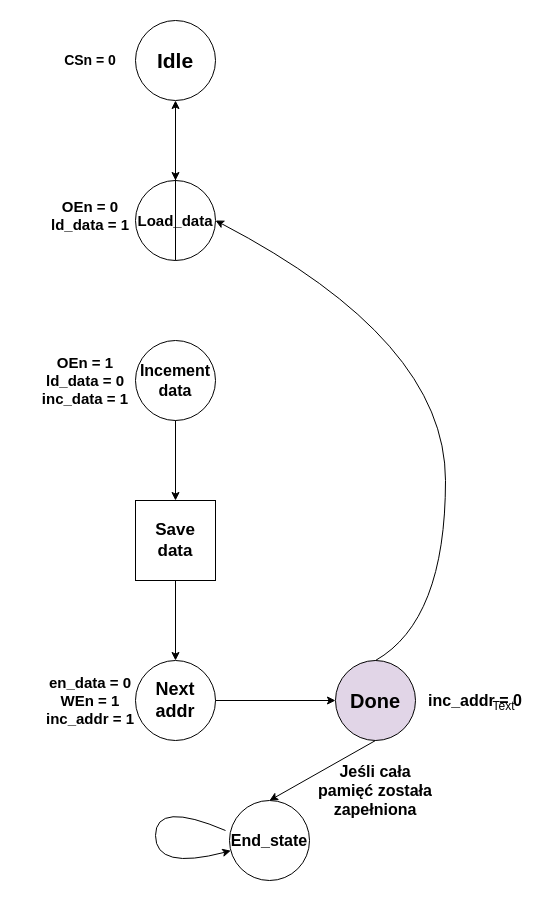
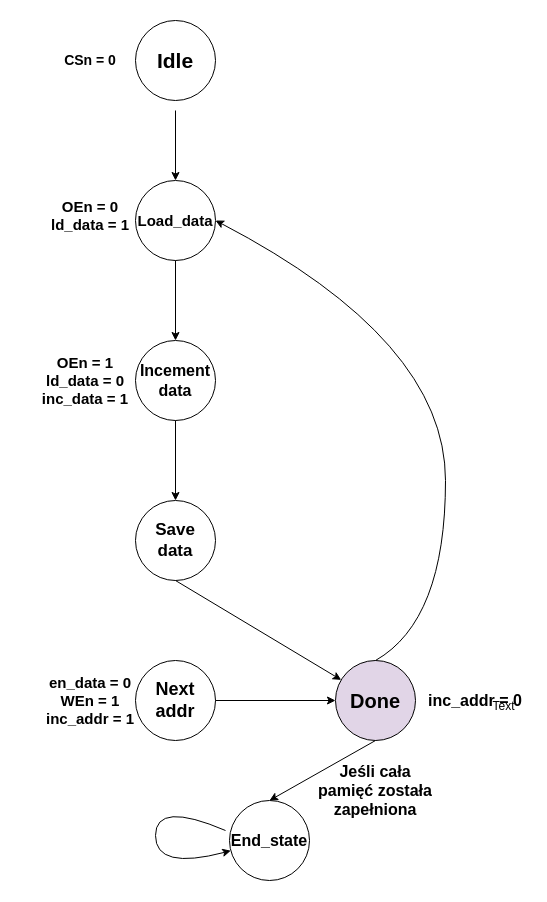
  <mxCell id="0" />
  <mxCell id="1" parent="0" />
  <mxCell id="2" value="&lt;font style=&quot;font-size: 21px&quot;&gt;&lt;b&gt;Idle&lt;/b&gt;&lt;/font&gt;" style="ellipse;whiteSpace=wrap;html=1;aspect=fixed;" vertex="1" parent="1"><mxGeometry x="135" y="20" width="80" height="80" as="geometry" /></mxCell>
  <mxCell id="3" value="&lt;font style=&quot;font-size: 15px&quot;&gt;&lt;b&gt;Load_data&lt;/b&gt;&lt;/font&gt;" style="ellipse;whiteSpace=wrap;html=1;aspect=fixed;" vertex="1" parent="1"><mxGeometry x="135" y="180" width="80" height="80" as="geometry" /></mxCell>
  <mxCell id="4" value="&lt;font style=&quot;font-size: 16px&quot;&gt;&lt;b&gt;Incement data&lt;/b&gt;&lt;/font&gt;" style="ellipse;whiteSpace=wrap;html=1;aspect=fixed;" vertex="1" parent="1"><mxGeometry x="135" y="340" width="80" height="80" as="geometry" /></mxCell>
- <mxCell id="5" value="&lt;font style=&quot;font-size: 17px&quot;&gt;&lt;b&gt;Save data&lt;br&gt;&lt;/b&gt;&lt;/font&gt;" style="whiteSpace=wrap;html=1;aspect=fixed;rounded=0;" vertex="1" parent="1"><mxGeometry x="135" y="500" width="80" height="80" as="geometry" /></mxCell>
+ <mxCell id="5" value="&lt;font style=&quot;font-size: 17px&quot;&gt;&lt;b&gt;Save data&lt;br&gt;&lt;/b&gt;&lt;/font&gt;" style="ellipse;whiteSpace=wrap;html=1;aspect=fixed;" vertex="1" parent="1"><mxGeometry x="135" y="500" width="80" height="80" as="geometry" /></mxCell>
  <mxCell id="6" value="&lt;font style=&quot;font-size: 18px&quot;&gt;&lt;b&gt;Next addr&lt;br&gt;&lt;/b&gt;&lt;/font&gt;" style="ellipse;whiteSpace=wrap;html=1;aspect=fixed;" vertex="1" parent="1"><mxGeometry x="135" y="660" width="80" height="80" as="geometry" /></mxCell>
  <mxCell id="7" value="&lt;font style=&quot;font-size: 20px&quot;&gt;&lt;b&gt;Done&lt;/b&gt;&lt;/font&gt;" style="ellipse;whiteSpace=wrap;html=1;aspect=fixed;fillColor=#e1d5e7;" vertex="1" parent="1"><mxGeometry x="335" y="660" width="80" height="80" as="geometry" /></mxCell>
  <mxCell id="8" value="&lt;font style=&quot;font-size: 16px&quot;&gt;&lt;b&gt;End_state&lt;/b&gt;&lt;/font&gt;" style="ellipse;whiteSpace=wrap;html=1;aspect=fixed;" vertex="1" parent="1"><mxGeometry x="229" y="800" width="80" height="80" as="geometry" /></mxCell>
  <mxCell id="9" value="" style="endArrow=classic;html=1;entryX=0.5;entryY=0;entryDx=0;entryDy=0;" edge="1" parent="1" target="3"><mxGeometry width="50" height="50" relative="1" as="geometry"><mxPoint x="175" y="110" as="sourcePoint" /><mxPoint x="125" y="180" as="targetPoint" /></mxGeometry></mxCell>
- <mxCell id="10" value="" style="endArrow=classic;html=1;exitX=0.5;exitY=1;exitDx=0;exitDy=0;" edge="1" parent="1" source="3" target="2"><mxGeometry width="50" height="50" relative="1" as="geometry"><mxPoint x="75" y="370" as="sourcePoint" /><mxPoint x="125" y="320" as="targetPoint" /></mxGeometry></mxCell>
+ <mxCell id="10" value="" style="endArrow=classic;html=1;entryX=0.5;entryY=0;entryDx=0;entryDy=0;exitX=0.5;exitY=1;exitDx=0;exitDy=0;" edge="1" parent="1" source="3" target="4"><mxGeometry width="50" height="50" relative="1" as="geometry"><mxPoint x="75" y="370" as="sourcePoint" /><mxPoint x="125" y="320" as="targetPoint" /></mxGeometry></mxCell>
  <mxCell id="11" value="" style="endArrow=classic;html=1;entryX=0.5;entryY=0;entryDx=0;entryDy=0;exitX=0.5;exitY=1;exitDx=0;exitDy=0;" edge="1" parent="1" source="4" target="5"><mxGeometry width="50" height="50" relative="1" as="geometry"><mxPoint x="175" y="510" as="sourcePoint" /><mxPoint x="125" y="510" as="targetPoint" /></mxGeometry></mxCell>
- <mxCell id="12" value="" style="endArrow=classic;html=1;entryX=0.5;entryY=0;entryDx=0;entryDy=0;exitX=0.5;exitY=1;exitDx=0;exitDy=0;" edge="1" parent="1" source="5" target="6"><mxGeometry width="50" height="50" relative="1" as="geometry"><mxPoint x="75" y="780" as="sourcePoint" /><mxPoint x="125" y="730" as="targetPoint" /></mxGeometry></mxCell>
+ <mxCell id="12" value="" style="endArrow=classic;html=1;exitX=0.5;exitY=1;exitDx=0;exitDy=0;" edge="1" parent="1" source="5" target="7"><mxGeometry width="50" height="50" relative="1" as="geometry"><mxPoint x="75" y="780" as="sourcePoint" /><mxPoint x="125" y="730" as="targetPoint" /></mxGeometry></mxCell>
  <mxCell id="13" value="" style="endArrow=classic;html=1;entryX=0;entryY=0.5;entryDx=0;entryDy=0;exitX=1;exitY=0.5;exitDx=0;exitDy=0;" edge="1" parent="1" source="6" target="7"><mxGeometry width="50" height="50" relative="1" as="geometry"><mxPoint x="75" y="750" as="sourcePoint" /><mxPoint x="125" y="700" as="targetPoint" /></mxGeometry></mxCell>
  <mxCell id="14" value="" style="endArrow=classic;html=1;entryX=0.5;entryY=0;entryDx=0;entryDy=0;exitX=0.5;exitY=1;exitDx=0;exitDy=0;" edge="1" parent="1" source="7" target="8"><mxGeometry width="50" height="50" relative="1" as="geometry"><mxPoint x="75" y="750" as="sourcePoint" /><mxPoint x="125" y="700" as="targetPoint" /></mxGeometry></mxCell>
  <mxCell id="15" value="" style="curved=1;endArrow=classic;html=1;entryX=1;entryY=0.5;entryDx=0;entryDy=0;exitX=0.5;exitY=0;exitDx=0;exitDy=0;" edge="1" parent="1" source="7" target="3"><mxGeometry width="50" height="50" relative="1" as="geometry"><mxPoint x="75" y="560" as="sourcePoint" /><mxPoint x="375" y="170" as="targetPoint" /><Array as="points"><mxPoint x="445" y="620" /><mxPoint x="445" y="340" /></Array></mxGeometry></mxCell>
  <mxCell id="16" value="&lt;font style=&quot;font-size: 16px&quot;&gt;&lt;b&gt;Jeśli cała pamięć została zapełniona&lt;/b&gt;&lt;/font&gt;" style="text;html=1;strokeColor=none;fillColor=none;align=center;verticalAlign=middle;whiteSpace=wrap;rounded=0;" vertex="1" parent="1"><mxGeometry x="315" y="760" width="120" height="60" as="geometry" /></mxCell>
  <mxCell id="17" value="&lt;font style=&quot;font-size: 14px&quot;&gt;&lt;b&gt;CSn = 0&lt;/b&gt;&lt;/font&gt;" style="text;html=1;strokeColor=none;fillColor=none;align=center;verticalAlign=middle;whiteSpace=wrap;rounded=0;" vertex="1" parent="1"><mxGeometry x="35" y="50" width="110" height="20" as="geometry" /></mxCell>
  <mxCell id="18" value="&lt;font style=&quot;font-size: 15px&quot;&gt;&lt;b&gt;OEn = 0&lt;br&gt;ld_data = 1&lt;br&gt;&lt;/b&gt;&lt;/font&gt;" style="text;html=1;strokeColor=none;fillColor=none;align=center;verticalAlign=middle;whiteSpace=wrap;rounded=0;" vertex="1" parent="1"><mxGeometry x="20" y="190" width="140" height="50" as="geometry" /></mxCell>
  <mxCell id="19" value="&lt;font style=&quot;font-size: 15px&quot;&gt;&lt;b&gt;OEn = 1&lt;br&gt;ld_data = 0&lt;br&gt;inc_data = 1&lt;br&gt;&lt;/b&gt;&lt;/font&gt;" style="text;html=1;strokeColor=none;fillColor=none;align=center;verticalAlign=middle;whiteSpace=wrap;rounded=0;" vertex="1" parent="1"><mxGeometry x="35" y="350" width="100" height="60" as="geometry" /></mxCell>
  <mxCell id="20" value="&lt;font style=&quot;font-size: 15px&quot;&gt;&lt;b&gt;en_data = 0&lt;br&gt;WEn = 1&lt;br&gt;inc_addr = 1&lt;br&gt;&lt;/b&gt;&lt;/font&gt;" style="text;html=1;strokeColor=none;fillColor=none;align=center;verticalAlign=middle;whiteSpace=wrap;rounded=0;" vertex="1" parent="1"><mxGeometry x="30" y="675" width="120" height="50" as="geometry" /></mxCell>
  <mxCell id="21" value="&lt;font style=&quot;font-size: 16px&quot;&gt;&lt;b&gt;inc_addr = 0&lt;/b&gt;&lt;/font&gt;" style="text;html=1;strokeColor=none;fillColor=none;align=center;verticalAlign=middle;whiteSpace=wrap;rounded=0;" vertex="1" parent="1"><mxGeometry x="425" y="684.5" width="100" height="31" as="geometry" /></mxCell>
  <mxCell id="22" value="Text" style="text;html=1;align=center;verticalAlign=middle;resizable=0;points=[];autosize=1;" vertex="1" parent="21"><mxGeometry x="58" y="11" width="40" height="20" as="geometry" /></mxCell>
  <mxCell id="23" value="" style="curved=1;endArrow=classic;html=1;" edge="1" parent="1" target="8"><mxGeometry width="50" height="50" relative="1" as="geometry"><mxPoint x="225" y="830" as="sourcePoint" /><mxPoint x="205" y="900" as="targetPoint" /><Array as="points"><mxPoint x="155" y="800" /><mxPoint x="155" y="870" /></Array></mxGeometry></mxCell>
